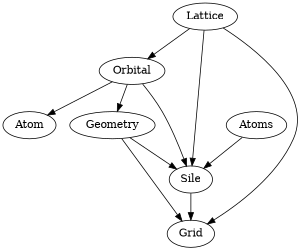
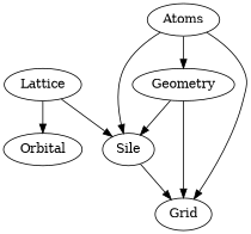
  digraph {
    Orbital
-   Atom
    Sile
    Grid
    Atoms
    Geometry
    Lattice
-   Orbital -> Atom
-   Orbital -> Sile
    Sile -> Grid
    Atoms -> Sile
-   Orbital -> Geometry
+   Atoms -> Geometry
    Geometry -> Sile
    Geometry -> Grid
    Lattice -> Orbital
    Lattice -> Sile
-   Lattice -> Grid
+   Atoms -> Grid
  }
